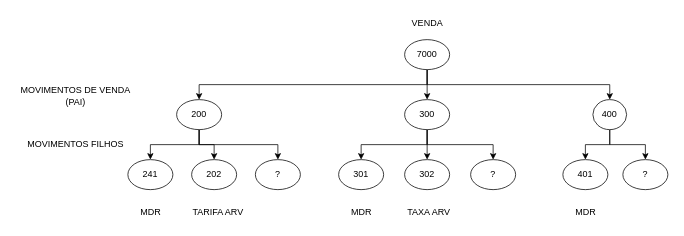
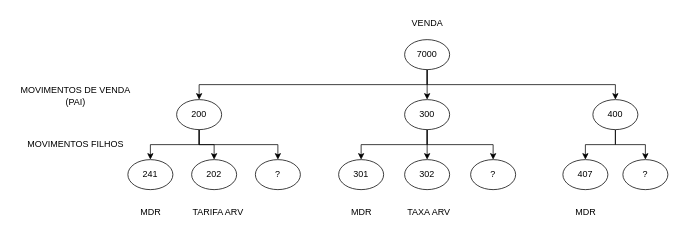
  <mxCell id="0" />
  <mxCell id="1" parent="0" />
  <mxCell id="2" style="edgeStyle=orthogonalEdgeStyle;rounded=0;orthogonalLoop=1;jettySize=auto;html=1;entryX=0.5;entryY=0;entryDx=0;entryDy=0;" edge="1" parent="1" source="5" target="13"><mxGeometry relative="1" as="geometry" /></mxCell>
  <mxCell id="3" style="edgeStyle=orthogonalEdgeStyle;rounded=0;orthogonalLoop=1;jettySize=auto;html=1;exitX=0.5;exitY=1;exitDx=0;exitDy=0;" edge="1" parent="1" source="5" target="9"><mxGeometry relative="1" as="geometry" /></mxCell>
  <mxCell id="4" style="edgeStyle=orthogonalEdgeStyle;rounded=0;orthogonalLoop=1;jettySize=auto;html=1;exitX=0.5;exitY=1;exitDx=0;exitDy=0;" edge="1" parent="1" source="5" target="16"><mxGeometry relative="1" as="geometry" /></mxCell>
  <mxCell id="5" value="7000" style="ellipse;whiteSpace=wrap;html=1;" vertex="1" parent="1"><mxGeometry x="539" y="52" width="60" height="40" as="geometry" /></mxCell>
  <mxCell id="6" style="edgeStyle=orthogonalEdgeStyle;rounded=0;orthogonalLoop=1;jettySize=auto;html=1;exitX=0.5;exitY=1;exitDx=0;exitDy=0;entryX=0.5;entryY=0;entryDx=0;entryDy=0;" edge="1" parent="1" source="9" target="18"><mxGeometry relative="1" as="geometry" /></mxCell>
  <mxCell id="7" style="edgeStyle=orthogonalEdgeStyle;rounded=0;orthogonalLoop=1;jettySize=auto;html=1;exitX=0.5;exitY=1;exitDx=0;exitDy=0;" edge="1" parent="1" source="9" target="17"><mxGeometry relative="1" as="geometry" /></mxCell>
  <mxCell id="8" style="edgeStyle=orthogonalEdgeStyle;rounded=0;orthogonalLoop=1;jettySize=auto;html=1;exitX=0.5;exitY=1;exitDx=0;exitDy=0;entryX=0.5;entryY=0;entryDx=0;entryDy=0;" edge="1" parent="1" source="9" target="30"><mxGeometry relative="1" as="geometry" /></mxCell>
  <mxCell id="9" value="200&lt;br&gt;" style="ellipse;whiteSpace=wrap;html=1;" vertex="1" parent="1"><mxGeometry x="235" y="132" width="60" height="40" as="geometry" /></mxCell>
  <mxCell id="10" style="edgeStyle=orthogonalEdgeStyle;rounded=0;orthogonalLoop=1;jettySize=auto;html=1;exitX=0.5;exitY=1;exitDx=0;exitDy=0;entryX=0.5;entryY=0;entryDx=0;entryDy=0;" edge="1" parent="1" source="13" target="20"><mxGeometry relative="1" as="geometry" /></mxCell>
  <mxCell id="11" style="edgeStyle=orthogonalEdgeStyle;rounded=0;orthogonalLoop=1;jettySize=auto;html=1;exitX=0.5;exitY=1;exitDx=0;exitDy=0;entryX=0.5;entryY=0;entryDx=0;entryDy=0;" edge="1" parent="1" source="13" target="19"><mxGeometry relative="1" as="geometry" /></mxCell>
  <mxCell id="12" style="edgeStyle=orthogonalEdgeStyle;rounded=0;orthogonalLoop=1;jettySize=auto;html=1;exitX=0.5;exitY=1;exitDx=0;exitDy=0;entryX=0.5;entryY=0;entryDx=0;entryDy=0;" edge="1" parent="1" source="13" target="31"><mxGeometry relative="1" as="geometry" /></mxCell>
  <mxCell id="13" value="300" style="ellipse;whiteSpace=wrap;html=1;" vertex="1" parent="1"><mxGeometry x="539" y="132" width="60" height="40" as="geometry" /></mxCell>
  <mxCell id="14" style="edgeStyle=orthogonalEdgeStyle;rounded=0;orthogonalLoop=1;jettySize=auto;html=1;exitX=0.5;exitY=1;exitDx=0;exitDy=0;entryX=0.5;entryY=0;entryDx=0;entryDy=0;" edge="1" parent="1" source="16" target="21"><mxGeometry relative="1" as="geometry" /></mxCell>
  <mxCell id="15" style="edgeStyle=orthogonalEdgeStyle;rounded=0;orthogonalLoop=1;jettySize=auto;html=1;exitX=0.5;exitY=1;exitDx=0;exitDy=0;entryX=0.5;entryY=0;entryDx=0;entryDy=0;" edge="1" parent="1" source="16" target="32"><mxGeometry relative="1" as="geometry" /></mxCell>
- <mxCell id="16" value="400" style="ellipse;whiteSpace=wrap;html=1;" vertex="1" parent="1"><mxGeometry x="790" y="132" width="45" height="40" as="geometry" /></mxCell>
+ <mxCell id="16" value="400" style="ellipse;whiteSpace=wrap;html=1;" vertex="1" parent="1"><mxGeometry x="790" y="132" width="60" height="40" as="geometry" /></mxCell>
  <mxCell id="17" value="241" style="ellipse;whiteSpace=wrap;html=1;" vertex="1" parent="1"><mxGeometry x="170" y="212" width="60" height="40" as="geometry" /></mxCell>
  <mxCell id="18" value="202" style="ellipse;whiteSpace=wrap;html=1;" vertex="1" parent="1"><mxGeometry x="255" y="212" width="60" height="40" as="geometry" /></mxCell>
  <mxCell id="19" value="301" style="ellipse;whiteSpace=wrap;html=1;" vertex="1" parent="1"><mxGeometry x="451" y="212" width="60" height="40" as="geometry" /></mxCell>
  <mxCell id="20" value="302" style="ellipse;whiteSpace=wrap;html=1;" vertex="1" parent="1"><mxGeometry x="539" y="212" width="60" height="40" as="geometry" /></mxCell>
- <mxCell id="21" value="401" style="ellipse;whiteSpace=wrap;html=1;" vertex="1" parent="1"><mxGeometry x="750" y="212" width="60" height="40" as="geometry" /></mxCell>
+ <mxCell id="21" value="407" style="ellipse;whiteSpace=wrap;html=1;" vertex="1" parent="1"><mxGeometry x="750" y="212" width="60" height="40" as="geometry" /></mxCell>
  <mxCell id="22" value="VENDA" style="text;html=1;align=center;verticalAlign=middle;resizable=0;points=[];autosize=1;" vertex="1" parent="1"><mxGeometry x="539" y="20" width="60" height="20" as="geometry" /></mxCell>
  <mxCell id="23" value="MOVIMENTOS DE VENDA&lt;br&gt;(PAI)" style="text;html=1;align=center;verticalAlign=middle;resizable=0;points=[];autosize=1;" vertex="1" parent="1"><mxGeometry x="20" y="112" width="160" height="30" as="geometry" /></mxCell>
  <mxCell id="24" value="MOVIMENTOS FILHOS" style="text;html=1;align=center;verticalAlign=middle;resizable=0;points=[];autosize=1;" vertex="1" parent="1"><mxGeometry x="30" y="182" width="140" height="20" as="geometry" /></mxCell>
  <mxCell id="25" value="MDR" style="text;html=1;align=center;verticalAlign=middle;resizable=0;points=[];autosize=1;" vertex="1" parent="1"><mxGeometry x="180" y="272" width="40" height="20" as="geometry" /></mxCell>
  <mxCell id="26" value="MDR" style="text;html=1;align=center;verticalAlign=middle;resizable=0;points=[];autosize=1;" vertex="1" parent="1"><mxGeometry x="461" y="272" width="40" height="20" as="geometry" /></mxCell>
  <mxCell id="27" value="MDR" style="text;html=1;align=center;verticalAlign=middle;resizable=0;points=[];autosize=1;" vertex="1" parent="1"><mxGeometry x="760" y="272" width="40" height="20" as="geometry" /></mxCell>
  <mxCell id="28" value="TARIFA ARV" style="text;html=1;align=center;verticalAlign=middle;resizable=0;points=[];autosize=1;" vertex="1" parent="1"><mxGeometry x="250" y="272" width="80" height="20" as="geometry" /></mxCell>
  <mxCell id="29" value="TAXA ARV" style="text;html=1;align=center;verticalAlign=middle;resizable=0;points=[];autosize=1;" vertex="1" parent="1"><mxGeometry x="536" y="272" width="70" height="20" as="geometry" /></mxCell>
  <mxCell id="30" value="?" style="ellipse;whiteSpace=wrap;html=1;" vertex="1" parent="1"><mxGeometry x="340" y="212" width="60" height="40" as="geometry" /></mxCell>
  <mxCell id="31" value="?" style="ellipse;whiteSpace=wrap;html=1;" vertex="1" parent="1"><mxGeometry x="627" y="212" width="60" height="40" as="geometry" /></mxCell>
  <mxCell id="32" value="?" style="ellipse;whiteSpace=wrap;html=1;" vertex="1" parent="1"><mxGeometry x="830" y="212" width="60" height="40" as="geometry" /></mxCell>
